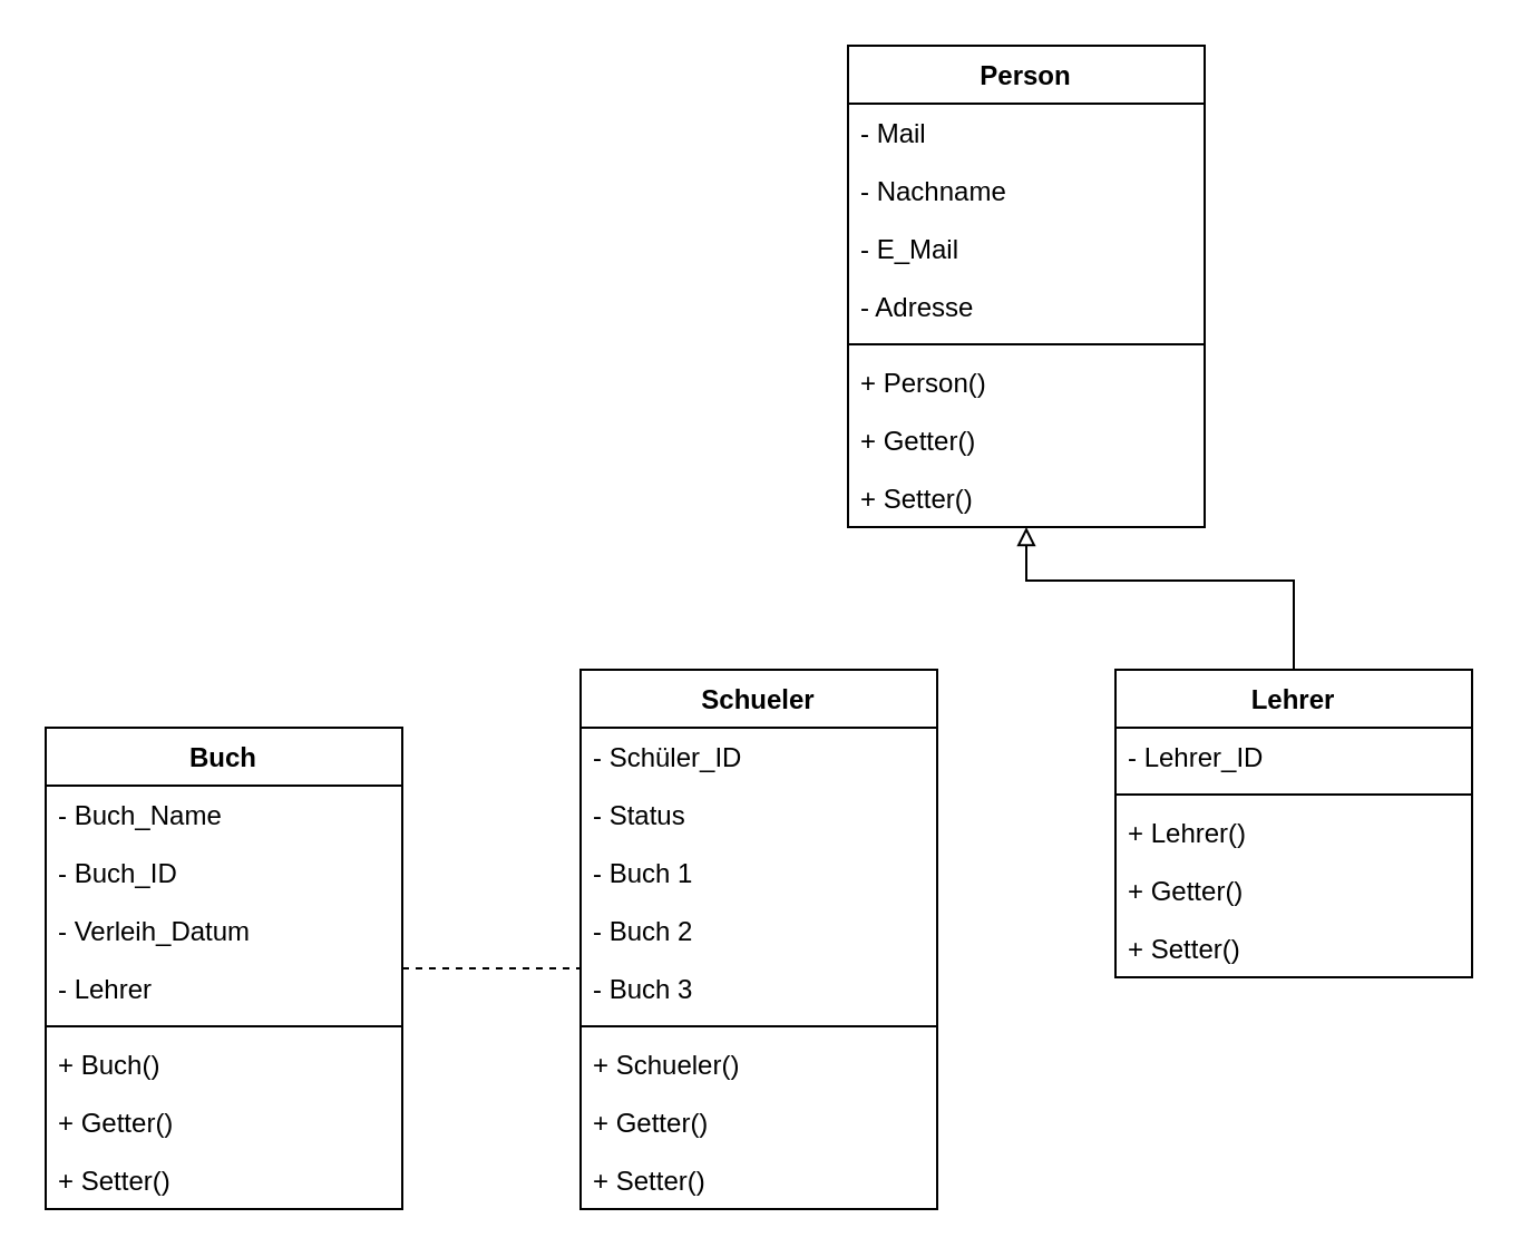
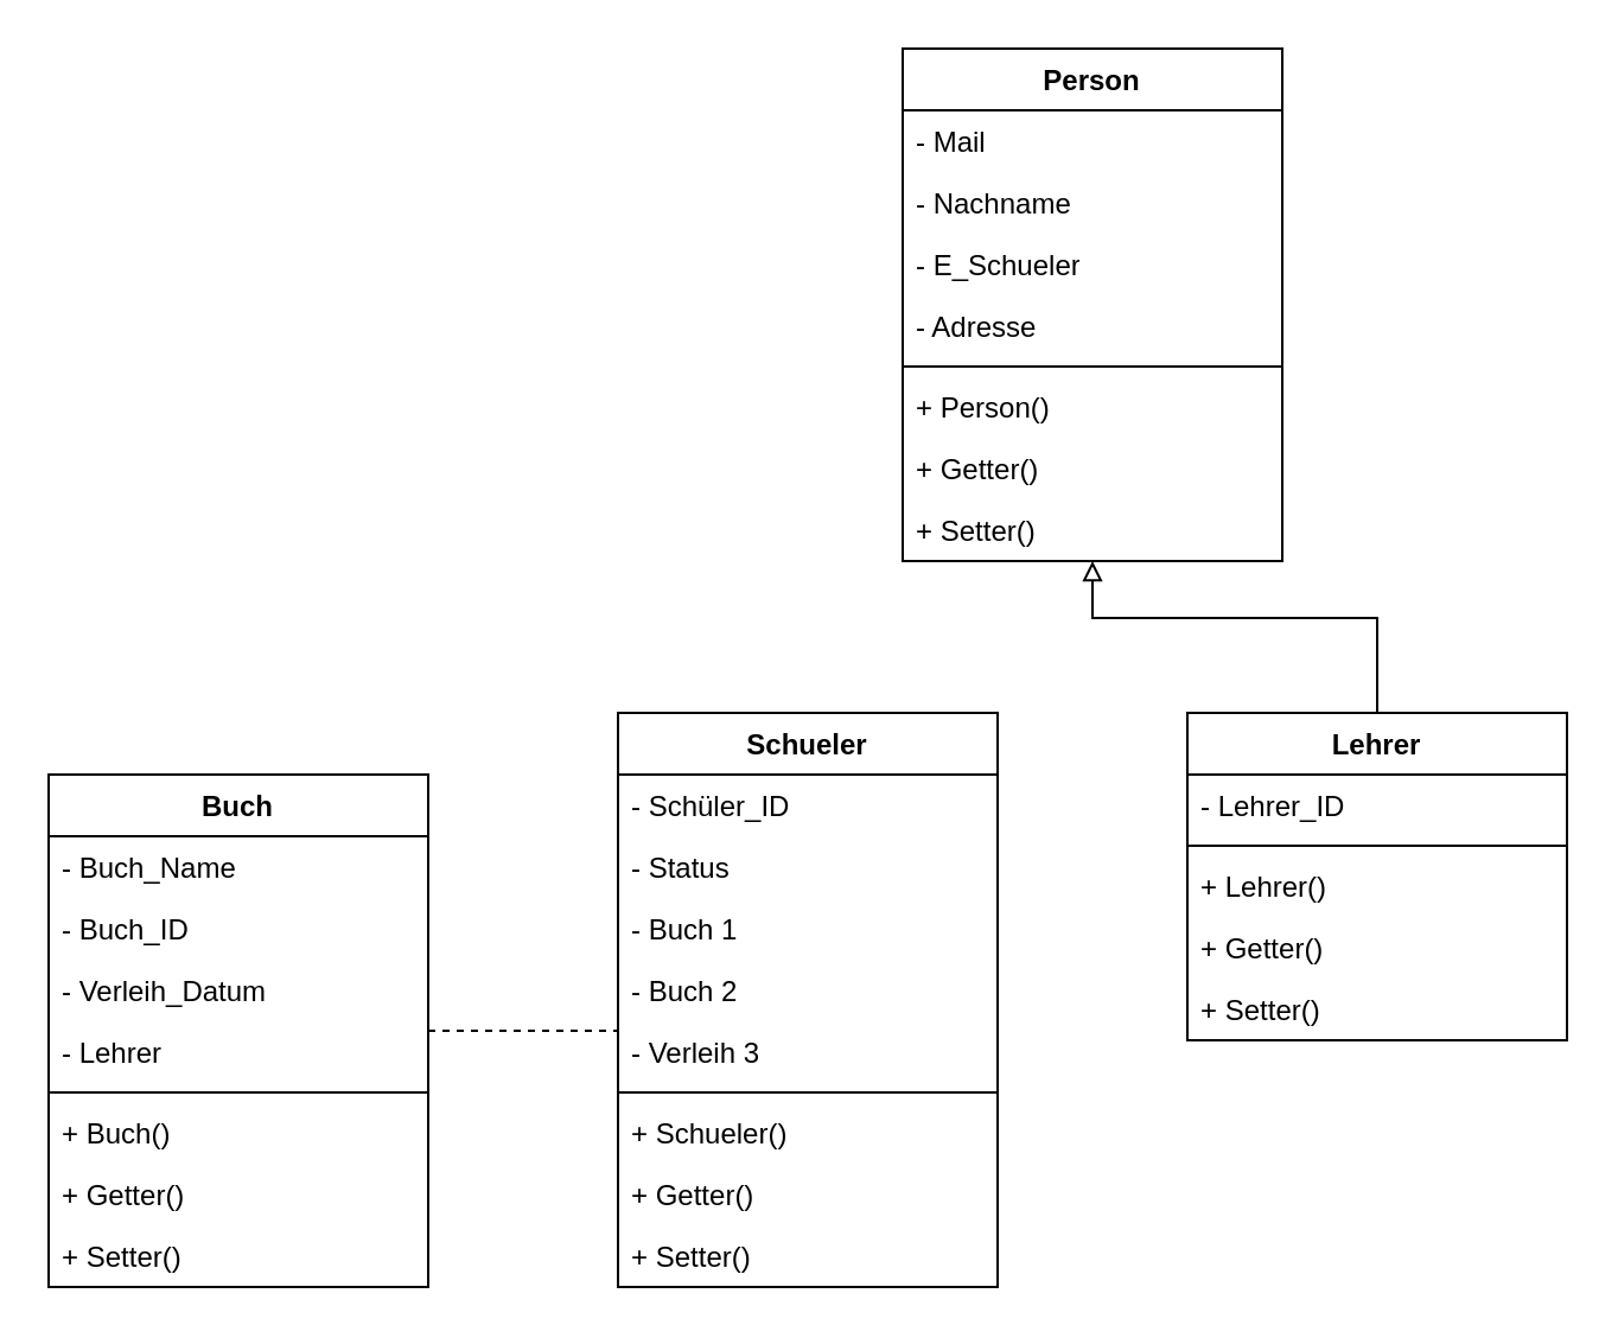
  <mxCell id="0" />
  <mxCell id="1" parent="0" />
  <mxCell id="2" value="Schueler" style="swimlane;fontStyle=1;align=center;verticalAlign=top;childLayout=stackLayout;horizontal=1;startSize=26;horizontalStack=0;resizeParent=1;resizeParentMax=0;resizeLast=0;collapsible=1;marginBottom=0;whiteSpace=wrap;html=1;" parent="1" vertex="1"><mxGeometry x="260" y="300" width="160" height="242" as="geometry" /></mxCell>
  <mxCell id="3" value="- Schüler_ID" style="text;strokeColor=none;fillColor=none;align=left;verticalAlign=top;spacingLeft=4;spacingRight=4;overflow=hidden;rotatable=0;points=[[0,0.5],[1,0.5]];portConstraint=eastwest;whiteSpace=wrap;html=1;" parent="2" vertex="1"><mxGeometry y="26" width="160" height="26" as="geometry" /></mxCell>
  <mxCell id="4" value="- Status" style="text;strokeColor=none;fillColor=none;align=left;verticalAlign=top;spacingLeft=4;spacingRight=4;overflow=hidden;rotatable=0;points=[[0,0.5],[1,0.5]];portConstraint=eastwest;whiteSpace=wrap;html=1;" vertex="1" parent="2"><mxGeometry y="52" width="160" height="26" as="geometry" /></mxCell>
  <mxCell id="5" value="- Buch 1" style="text;strokeColor=none;fillColor=none;align=left;verticalAlign=top;spacingLeft=4;spacingRight=4;overflow=hidden;rotatable=0;points=[[0,0.5],[1,0.5]];portConstraint=eastwest;whiteSpace=wrap;html=1;" parent="2" vertex="1"><mxGeometry y="78" width="160" height="26" as="geometry" /></mxCell>
  <mxCell id="6" value="- Buch 2" style="text;strokeColor=none;fillColor=none;align=left;verticalAlign=top;spacingLeft=4;spacingRight=4;overflow=hidden;rotatable=0;points=[[0,0.5],[1,0.5]];portConstraint=eastwest;whiteSpace=wrap;html=1;" parent="2" vertex="1"><mxGeometry y="104" width="160" height="26" as="geometry" /></mxCell>
- <mxCell id="7" value="- Buch 3" style="text;strokeColor=none;fillColor=none;align=left;verticalAlign=top;spacingLeft=4;spacingRight=4;overflow=hidden;rotatable=0;points=[[0,0.5],[1,0.5]];portConstraint=eastwest;whiteSpace=wrap;html=1;" parent="2" vertex="1"><mxGeometry y="130" width="160" height="26" as="geometry" /></mxCell>
+ <mxCell id="7" value="- Verleih 3" style="text;strokeColor=none;fillColor=none;align=left;verticalAlign=top;spacingLeft=4;spacingRight=4;overflow=hidden;rotatable=0;points=[[0,0.5],[1,0.5]];portConstraint=eastwest;whiteSpace=wrap;html=1;" parent="2" vertex="1"><mxGeometry y="130" width="160" height="26" as="geometry" /></mxCell>
  <mxCell id="8" value="" style="line;strokeWidth=1;fillColor=none;align=left;verticalAlign=middle;spacingTop=-1;spacingLeft=3;spacingRight=3;rotatable=0;labelPosition=right;points=[];portConstraint=eastwest;strokeColor=inherit;" parent="2" vertex="1"><mxGeometry y="156" width="160" height="8" as="geometry" /></mxCell>
  <mxCell id="9" value="+ Schueler()" style="text;strokeColor=none;fillColor=none;align=left;verticalAlign=top;spacingLeft=4;spacingRight=4;overflow=hidden;rotatable=0;points=[[0,0.5],[1,0.5]];portConstraint=eastwest;whiteSpace=wrap;html=1;" parent="2" vertex="1"><mxGeometry y="164" width="160" height="26" as="geometry" /></mxCell>
  <mxCell id="10" value="+ Getter()" style="text;strokeColor=none;fillColor=none;align=left;verticalAlign=top;spacingLeft=4;spacingRight=4;overflow=hidden;rotatable=0;points=[[0,0.5],[1,0.5]];portConstraint=eastwest;whiteSpace=wrap;html=1;" parent="2" vertex="1"><mxGeometry y="190" width="160" height="26" as="geometry" /></mxCell>
  <mxCell id="11" value="+ Setter()" style="text;strokeColor=none;fillColor=none;align=left;verticalAlign=top;spacingLeft=4;spacingRight=4;overflow=hidden;rotatable=0;points=[[0,0.5],[1,0.5]];portConstraint=eastwest;whiteSpace=wrap;html=1;" parent="2" vertex="1"><mxGeometry y="216" width="160" height="26" as="geometry" /></mxCell>
  <mxCell id="12" value="Person" style="swimlane;fontStyle=1;align=center;verticalAlign=top;childLayout=stackLayout;horizontal=1;startSize=26;horizontalStack=0;resizeParent=1;resizeParentMax=0;resizeLast=0;collapsible=1;marginBottom=0;whiteSpace=wrap;html=1;" parent="1" vertex="1"><mxGeometry x="380" y="20" width="160" height="216" as="geometry" /></mxCell>
  <mxCell id="13" value="- Mail" style="text;strokeColor=none;fillColor=none;align=left;verticalAlign=top;spacingLeft=4;spacingRight=4;overflow=hidden;rotatable=0;points=[[0,0.5],[1,0.5]];portConstraint=eastwest;whiteSpace=wrap;html=1;" parent="12" vertex="1"><mxGeometry y="26" width="160" height="26" as="geometry" /></mxCell>
  <mxCell id="14" value="- Nachname" style="text;strokeColor=none;fillColor=none;align=left;verticalAlign=top;spacingLeft=4;spacingRight=4;overflow=hidden;rotatable=0;points=[[0,0.5],[1,0.5]];portConstraint=eastwest;whiteSpace=wrap;html=1;" parent="12" vertex="1"><mxGeometry y="52" width="160" height="26" as="geometry" /></mxCell>
- <mxCell id="15" value="- E_Mail" style="text;strokeColor=none;fillColor=none;align=left;verticalAlign=top;spacingLeft=4;spacingRight=4;overflow=hidden;rotatable=0;points=[[0,0.5],[1,0.5]];portConstraint=eastwest;whiteSpace=wrap;html=1;" parent="12" vertex="1"><mxGeometry y="78" width="160" height="26" as="geometry" /></mxCell>
+ <mxCell id="15" value="- E_Schueler" style="text;strokeColor=none;fillColor=none;align=left;verticalAlign=top;spacingLeft=4;spacingRight=4;overflow=hidden;rotatable=0;points=[[0,0.5],[1,0.5]];portConstraint=eastwest;whiteSpace=wrap;html=1;" parent="12" vertex="1"><mxGeometry y="78" width="160" height="26" as="geometry" /></mxCell>
  <mxCell id="16" value="- Adresse" style="text;strokeColor=none;fillColor=none;align=left;verticalAlign=top;spacingLeft=4;spacingRight=4;overflow=hidden;rotatable=0;points=[[0,0.5],[1,0.5]];portConstraint=eastwest;whiteSpace=wrap;html=1;" parent="12" vertex="1"><mxGeometry y="104" width="160" height="26" as="geometry" /></mxCell>
  <mxCell id="17" value="" style="line;strokeWidth=1;fillColor=none;align=left;verticalAlign=middle;spacingTop=-1;spacingLeft=3;spacingRight=3;rotatable=0;labelPosition=right;points=[];portConstraint=eastwest;strokeColor=inherit;" parent="12" vertex="1"><mxGeometry y="130" width="160" height="8" as="geometry" /></mxCell>
  <mxCell id="18" value="+ Person()" style="text;strokeColor=none;fillColor=none;align=left;verticalAlign=top;spacingLeft=4;spacingRight=4;overflow=hidden;rotatable=0;points=[[0,0.5],[1,0.5]];portConstraint=eastwest;whiteSpace=wrap;html=1;" parent="12" vertex="1"><mxGeometry y="138" width="160" height="26" as="geometry" /></mxCell>
  <mxCell id="19" value="+ Getter()" style="text;strokeColor=none;fillColor=none;align=left;verticalAlign=top;spacingLeft=4;spacingRight=4;overflow=hidden;rotatable=0;points=[[0,0.5],[1,0.5]];portConstraint=eastwest;whiteSpace=wrap;html=1;" parent="12" vertex="1"><mxGeometry y="164" width="160" height="26" as="geometry" /></mxCell>
  <mxCell id="20" value="+ Setter()" style="text;strokeColor=none;fillColor=none;align=left;verticalAlign=top;spacingLeft=4;spacingRight=4;overflow=hidden;rotatable=0;points=[[0,0.5],[1,0.5]];portConstraint=eastwest;whiteSpace=wrap;html=1;" parent="12" vertex="1"><mxGeometry y="190" width="160" height="26" as="geometry" /></mxCell>
  <mxCell id="21" value="Lehrer" style="swimlane;fontStyle=1;align=center;verticalAlign=top;childLayout=stackLayout;horizontal=1;startSize=26;horizontalStack=0;resizeParent=1;resizeParentMax=0;resizeLast=0;collapsible=1;marginBottom=0;whiteSpace=wrap;html=1;" parent="1" vertex="1"><mxGeometry x="500" y="300" width="160" height="138" as="geometry" /></mxCell>
  <mxCell id="22" value="- Lehrer_ID" style="text;strokeColor=none;fillColor=none;align=left;verticalAlign=top;spacingLeft=4;spacingRight=4;overflow=hidden;rotatable=0;points=[[0,0.5],[1,0.5]];portConstraint=eastwest;whiteSpace=wrap;html=1;" parent="21" vertex="1"><mxGeometry y="26" width="160" height="26" as="geometry" /></mxCell>
  <mxCell id="23" value="" style="line;strokeWidth=1;fillColor=none;align=left;verticalAlign=middle;spacingTop=-1;spacingLeft=3;spacingRight=3;rotatable=0;labelPosition=right;points=[];portConstraint=eastwest;strokeColor=inherit;" parent="21" vertex="1"><mxGeometry y="52" width="160" height="8" as="geometry" /></mxCell>
  <mxCell id="24" value="+ Lehrer()" style="text;strokeColor=none;fillColor=none;align=left;verticalAlign=top;spacingLeft=4;spacingRight=4;overflow=hidden;rotatable=0;points=[[0,0.5],[1,0.5]];portConstraint=eastwest;whiteSpace=wrap;html=1;" parent="21" vertex="1"><mxGeometry y="60" width="160" height="26" as="geometry" /></mxCell>
  <mxCell id="25" value="+ Getter()" style="text;strokeColor=none;fillColor=none;align=left;verticalAlign=top;spacingLeft=4;spacingRight=4;overflow=hidden;rotatable=0;points=[[0,0.5],[1,0.5]];portConstraint=eastwest;whiteSpace=wrap;html=1;" parent="21" vertex="1"><mxGeometry y="86" width="160" height="26" as="geometry" /></mxCell>
  <mxCell id="26" value="+ Setter()" style="text;strokeColor=none;fillColor=none;align=left;verticalAlign=top;spacingLeft=4;spacingRight=4;overflow=hidden;rotatable=0;points=[[0,0.5],[1,0.5]];portConstraint=eastwest;whiteSpace=wrap;html=1;" parent="21" vertex="1"><mxGeometry y="112" width="160" height="26" as="geometry" /></mxCell>
  <mxCell id="27" style="edgeStyle=orthogonalEdgeStyle;rounded=0;orthogonalLoop=1;jettySize=auto;html=1;entryX=0;entryY=0.154;entryDx=0;entryDy=0;endArrow=none;startFill=0;entryPerimeter=0;dashed=1;" parent="1" source="28" target="7" edge="1"><mxGeometry relative="1" as="geometry" /></mxCell>
  <mxCell id="28" value="Buch" style="swimlane;fontStyle=1;align=center;verticalAlign=top;childLayout=stackLayout;horizontal=1;startSize=26;horizontalStack=0;resizeParent=1;resizeParentMax=0;resizeLast=0;collapsible=1;marginBottom=0;whiteSpace=wrap;html=1;" parent="1" vertex="1"><mxGeometry x="20" y="326" width="160" height="216" as="geometry" /></mxCell>
  <mxCell id="29" value="- Buch_Name" style="text;strokeColor=none;fillColor=none;align=left;verticalAlign=top;spacingLeft=4;spacingRight=4;overflow=hidden;rotatable=0;points=[[0,0.5],[1,0.5]];portConstraint=eastwest;whiteSpace=wrap;html=1;" parent="28" vertex="1"><mxGeometry y="26" width="160" height="26" as="geometry" /></mxCell>
  <mxCell id="30" value="- Buch_ID" style="text;strokeColor=none;fillColor=none;align=left;verticalAlign=top;spacingLeft=4;spacingRight=4;overflow=hidden;rotatable=0;points=[[0,0.5],[1,0.5]];portConstraint=eastwest;whiteSpace=wrap;html=1;" parent="28" vertex="1"><mxGeometry y="52" width="160" height="26" as="geometry" /></mxCell>
  <mxCell id="31" value="- Verleih_Datum" style="text;strokeColor=none;fillColor=none;align=left;verticalAlign=top;spacingLeft=4;spacingRight=4;overflow=hidden;rotatable=0;points=[[0,0.5],[1,0.5]];portConstraint=eastwest;whiteSpace=wrap;html=1;" parent="28" vertex="1"><mxGeometry y="78" width="160" height="26" as="geometry" /></mxCell>
  <mxCell id="32" value="- Lehrer" style="text;strokeColor=none;fillColor=none;align=left;verticalAlign=top;spacingLeft=4;spacingRight=4;overflow=hidden;rotatable=0;points=[[0,0.5],[1,0.5]];portConstraint=eastwest;whiteSpace=wrap;html=1;" parent="28" vertex="1"><mxGeometry y="104" width="160" height="26" as="geometry" /></mxCell>
  <mxCell id="33" value="" style="line;strokeWidth=1;fillColor=none;align=left;verticalAlign=middle;spacingTop=-1;spacingLeft=3;spacingRight=3;rotatable=0;labelPosition=right;points=[];portConstraint=eastwest;strokeColor=inherit;" parent="28" vertex="1"><mxGeometry y="130" width="160" height="8" as="geometry" /></mxCell>
  <mxCell id="34" value="+ Buch()" style="text;strokeColor=none;fillColor=none;align=left;verticalAlign=top;spacingLeft=4;spacingRight=4;overflow=hidden;rotatable=0;points=[[0,0.5],[1,0.5]];portConstraint=eastwest;whiteSpace=wrap;html=1;" parent="28" vertex="1"><mxGeometry y="138" width="160" height="26" as="geometry" /></mxCell>
  <mxCell id="35" value="+ Getter()" style="text;strokeColor=none;fillColor=none;align=left;verticalAlign=top;spacingLeft=4;spacingRight=4;overflow=hidden;rotatable=0;points=[[0,0.5],[1,0.5]];portConstraint=eastwest;whiteSpace=wrap;html=1;" parent="28" vertex="1"><mxGeometry y="164" width="160" height="26" as="geometry" /></mxCell>
  <mxCell id="36" value="+ Setter()" style="text;strokeColor=none;fillColor=none;align=left;verticalAlign=top;spacingLeft=4;spacingRight=4;overflow=hidden;rotatable=0;points=[[0,0.5],[1,0.5]];portConstraint=eastwest;whiteSpace=wrap;html=1;" parent="28" vertex="1"><mxGeometry y="190" width="160" height="26" as="geometry" /></mxCell>
  <mxCell id="37" style="edgeStyle=orthogonalEdgeStyle;rounded=0;orthogonalLoop=1;jettySize=auto;html=1;entryX=0.5;entryY=1;entryDx=0;entryDy=0;entryPerimeter=0;endArrow=block;endFill=0;" parent="1" source="21" target="20" edge="1"><mxGeometry relative="1" as="geometry"><Array as="points"><mxPoint x="580" y="260" /><mxPoint x="460" y="260" /></Array></mxGeometry></mxCell>
